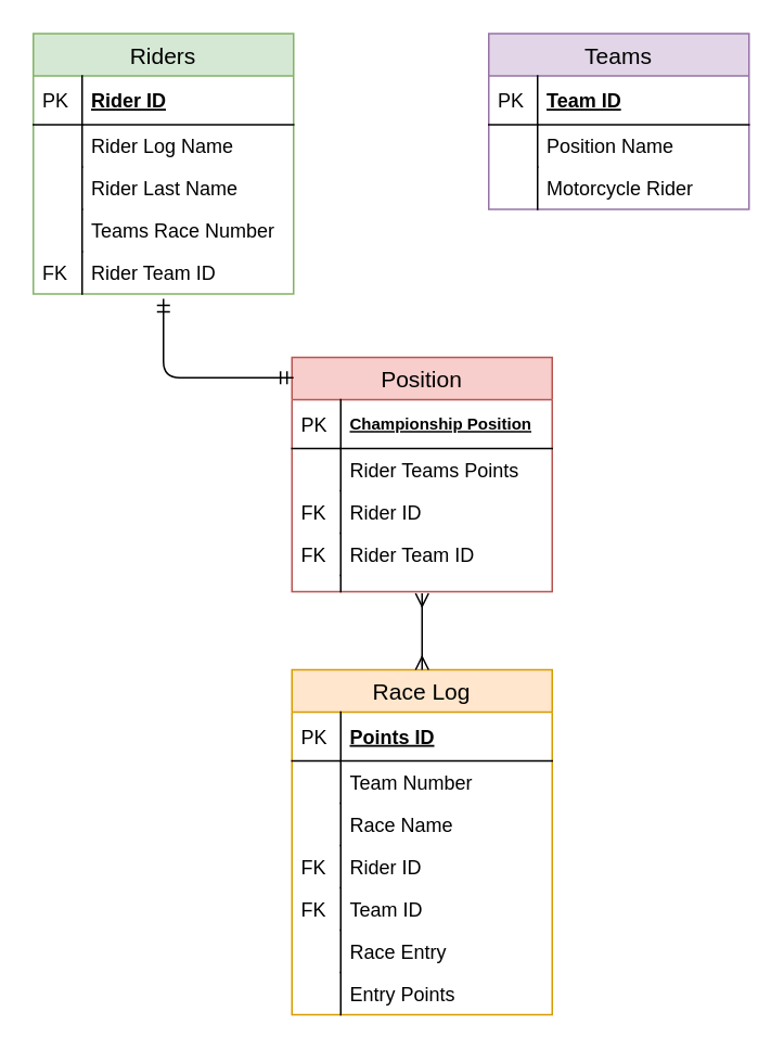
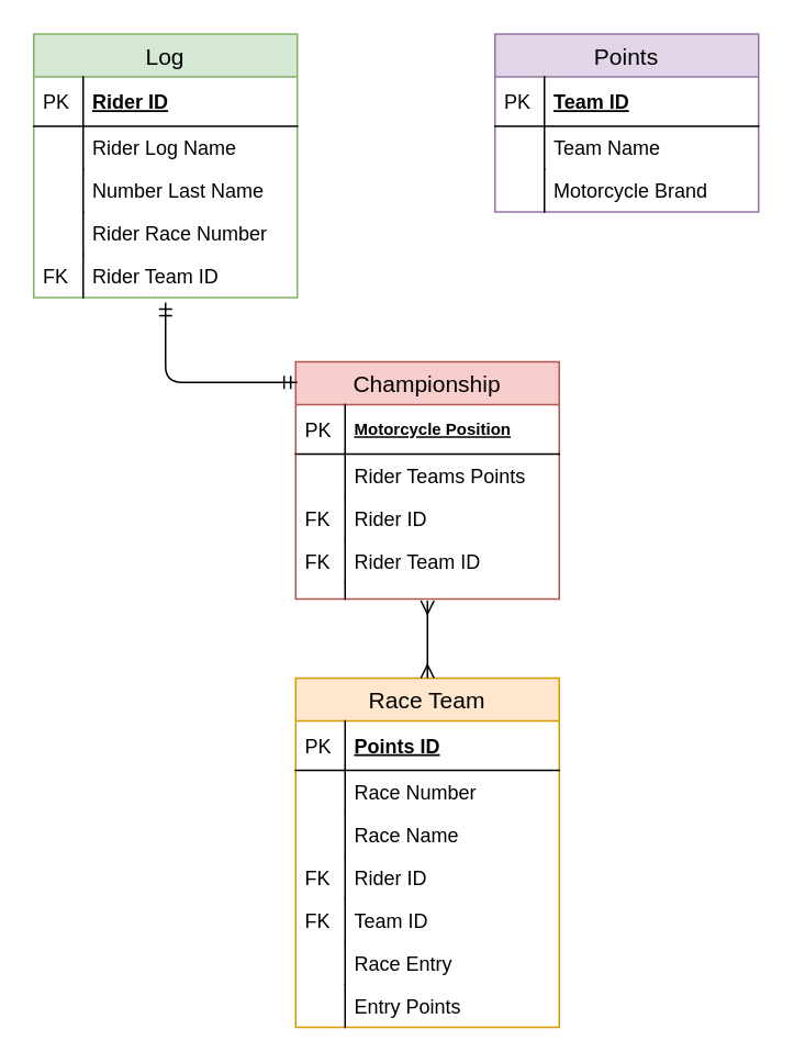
  <mxCell id="0" />
  <mxCell id="1" parent="0" />
- <mxCell id="2" value="Riders" style="swimlane;fontStyle=0;childLayout=stackLayout;horizontal=1;startSize=26;fillColor=#d5e8d4;horizontalStack=0;resizeParent=1;resizeParentMax=0;resizeLast=0;collapsible=1;marginBottom=0;swimlaneFillColor=#ffffff;align=center;fontSize=14;strokeColor=#82b366;" parent="1" vertex="1"><mxGeometry x="20" y="20" width="160" height="160" as="geometry" /></mxCell>
+ <mxCell id="2" value="Log" style="swimlane;fontStyle=0;childLayout=stackLayout;horizontal=1;startSize=26;fillColor=#d5e8d4;horizontalStack=0;resizeParent=1;resizeParentMax=0;resizeLast=0;collapsible=1;marginBottom=0;swimlaneFillColor=#ffffff;align=center;fontSize=14;strokeColor=#82b366;" parent="1" vertex="1"><mxGeometry x="20" y="20" width="160" height="160" as="geometry" /></mxCell>
  <mxCell id="3" value="Rider ID" style="shape=partialRectangle;top=0;left=0;right=0;bottom=1;align=left;verticalAlign=middle;fillColor=none;spacingLeft=34;spacingRight=4;overflow=hidden;rotatable=0;points=[[0,0.5],[1,0.5]];portConstraint=eastwest;dropTarget=0;fontStyle=5;fontSize=12;" parent="2" vertex="1"><mxGeometry y="26" width="160" height="30" as="geometry" /></mxCell>
  <mxCell id="4" value="PK" style="shape=partialRectangle;top=0;left=0;bottom=0;fillColor=none;align=left;verticalAlign=middle;spacingLeft=4;spacingRight=4;overflow=hidden;rotatable=0;points=[];portConstraint=eastwest;part=1;fontSize=12;" parent="3" vertex="1" connectable="0"><mxGeometry width="30" height="30" as="geometry" /></mxCell>
  <mxCell id="5" value="Rider Log Name" style="shape=partialRectangle;top=0;left=0;right=0;bottom=0;align=left;verticalAlign=top;fillColor=none;spacingLeft=34;spacingRight=4;overflow=hidden;rotatable=0;points=[[0,0.5],[1,0.5]];portConstraint=eastwest;dropTarget=0;fontSize=12;" parent="2" vertex="1"><mxGeometry y="56" width="160" height="26" as="geometry" /></mxCell>
  <mxCell id="6" value="" style="shape=partialRectangle;top=0;left=0;bottom=0;fillColor=none;align=left;verticalAlign=top;spacingLeft=4;spacingRight=4;overflow=hidden;rotatable=0;points=[];portConstraint=eastwest;part=1;fontSize=12;" parent="5" vertex="1" connectable="0"><mxGeometry width="30" height="26" as="geometry" /></mxCell>
- <mxCell id="7" value="Rider Last Name" style="shape=partialRectangle;top=0;left=0;right=0;bottom=0;align=left;verticalAlign=top;fillColor=none;spacingLeft=34;spacingRight=4;overflow=hidden;rotatable=0;points=[[0,0.5],[1,0.5]];portConstraint=eastwest;dropTarget=0;fontSize=12;" parent="2" vertex="1"><mxGeometry y="82" width="160" height="26" as="geometry" /></mxCell>
+ <mxCell id="7" value="Number Last Name" style="shape=partialRectangle;top=0;left=0;right=0;bottom=0;align=left;verticalAlign=top;fillColor=none;spacingLeft=34;spacingRight=4;overflow=hidden;rotatable=0;points=[[0,0.5],[1,0.5]];portConstraint=eastwest;dropTarget=0;fontSize=12;" parent="2" vertex="1"><mxGeometry y="82" width="160" height="26" as="geometry" /></mxCell>
  <mxCell id="8" value="" style="shape=partialRectangle;top=0;left=0;bottom=0;fillColor=none;align=left;verticalAlign=top;spacingLeft=4;spacingRight=4;overflow=hidden;rotatable=0;points=[];portConstraint=eastwest;part=1;fontSize=12;" parent="7" vertex="1" connectable="0"><mxGeometry width="30" height="26" as="geometry" /></mxCell>
- <mxCell id="9" value="Teams Race Number" style="shape=partialRectangle;top=0;left=0;right=0;bottom=0;align=left;verticalAlign=top;fillColor=none;spacingLeft=34;spacingRight=4;overflow=hidden;rotatable=0;points=[[0,0.5],[1,0.5]];portConstraint=eastwest;dropTarget=0;fontSize=12;" parent="2" vertex="1"><mxGeometry y="108" width="160" height="26" as="geometry" /></mxCell>
+ <mxCell id="9" value="Rider Race Number" style="shape=partialRectangle;top=0;left=0;right=0;bottom=0;align=left;verticalAlign=top;fillColor=none;spacingLeft=34;spacingRight=4;overflow=hidden;rotatable=0;points=[[0,0.5],[1,0.5]];portConstraint=eastwest;dropTarget=0;fontSize=12;" parent="2" vertex="1"><mxGeometry y="108" width="160" height="26" as="geometry" /></mxCell>
  <mxCell id="10" value="" style="shape=partialRectangle;top=0;left=0;bottom=0;fillColor=none;align=left;verticalAlign=top;spacingLeft=4;spacingRight=4;overflow=hidden;rotatable=0;points=[];portConstraint=eastwest;part=1;fontSize=12;" parent="9" vertex="1" connectable="0"><mxGeometry width="30" height="26" as="geometry" /></mxCell>
  <mxCell id="11" value="Rider Team ID" style="shape=partialRectangle;top=0;left=0;right=0;bottom=0;align=left;verticalAlign=top;fillColor=none;spacingLeft=34;spacingRight=4;overflow=hidden;rotatable=0;points=[[0,0.5],[1,0.5]];portConstraint=eastwest;dropTarget=0;fontSize=12;" parent="2" vertex="1"><mxGeometry y="134" width="160" height="26" as="geometry" /></mxCell>
  <mxCell id="12" value="FK" style="shape=partialRectangle;top=0;left=0;bottom=0;fillColor=none;align=left;verticalAlign=top;spacingLeft=4;spacingRight=4;overflow=hidden;rotatable=0;points=[];portConstraint=eastwest;part=1;fontSize=12;" parent="11" vertex="1" connectable="0"><mxGeometry width="30" height="26" as="geometry" /></mxCell>
  <mxCell id="13" value="" style="shape=partialRectangle;top=0;left=0;right=0;bottom=0;align=left;verticalAlign=top;fillColor=none;spacingLeft=34;spacingRight=4;overflow=hidden;rotatable=0;points=[[0,0.5],[1,0.5]];portConstraint=eastwest;dropTarget=0;fontSize=12;" parent="2" vertex="1"><mxGeometry y="160" width="160" as="geometry" /></mxCell>
  <mxCell id="14" value="" style="shape=partialRectangle;top=0;left=0;bottom=0;fillColor=none;align=left;verticalAlign=top;spacingLeft=4;spacingRight=4;overflow=hidden;rotatable=0;points=[];portConstraint=eastwest;part=1;fontSize=12;" parent="13" vertex="1" connectable="0"><mxGeometry width="30" as="geometry" /></mxCell>
- <mxCell id="15" value="Teams" style="swimlane;fontStyle=0;childLayout=stackLayout;horizontal=1;startSize=26;fillColor=#e1d5e7;horizontalStack=0;resizeParent=1;resizeParentMax=0;resizeLast=0;collapsible=1;marginBottom=0;swimlaneFillColor=#ffffff;align=center;fontSize=14;strokeColor=#9673a6;" parent="1" vertex="1"><mxGeometry x="300" y="20" width="160" height="108" as="geometry"><mxRectangle x="320" y="216" width="70" height="26" as="alternateBounds" /></mxGeometry></mxCell>
+ <mxCell id="15" value="Points" style="swimlane;fontStyle=0;childLayout=stackLayout;horizontal=1;startSize=26;fillColor=#e1d5e7;horizontalStack=0;resizeParent=1;resizeParentMax=0;resizeLast=0;collapsible=1;marginBottom=0;swimlaneFillColor=#ffffff;align=center;fontSize=14;strokeColor=#9673a6;" parent="1" vertex="1"><mxGeometry x="300" y="20" width="160" height="108" as="geometry"><mxRectangle x="320" y="216" width="70" height="26" as="alternateBounds" /></mxGeometry></mxCell>
  <mxCell id="16" value="Team ID" style="shape=partialRectangle;top=0;left=0;right=0;bottom=1;align=left;verticalAlign=middle;fillColor=none;spacingLeft=34;spacingRight=4;overflow=hidden;rotatable=0;points=[[0,0.5],[1,0.5]];portConstraint=eastwest;dropTarget=0;fontStyle=5;fontSize=12;" parent="15" vertex="1"><mxGeometry y="26" width="160" height="30" as="geometry" /></mxCell>
  <mxCell id="17" value="PK" style="shape=partialRectangle;top=0;left=0;bottom=0;fillColor=none;align=left;verticalAlign=middle;spacingLeft=4;spacingRight=4;overflow=hidden;rotatable=0;points=[];portConstraint=eastwest;part=1;fontSize=12;" parent="16" vertex="1" connectable="0"><mxGeometry width="30" height="30" as="geometry" /></mxCell>
- <mxCell id="18" value="Position Name" style="shape=partialRectangle;top=0;left=0;right=0;bottom=0;align=left;verticalAlign=top;fillColor=none;spacingLeft=34;spacingRight=4;overflow=hidden;rotatable=0;points=[[0,0.5],[1,0.5]];portConstraint=eastwest;dropTarget=0;fontSize=12;" parent="15" vertex="1"><mxGeometry y="56" width="160" height="26" as="geometry" /></mxCell>
+ <mxCell id="18" value="Team Name" style="shape=partialRectangle;top=0;left=0;right=0;bottom=0;align=left;verticalAlign=top;fillColor=none;spacingLeft=34;spacingRight=4;overflow=hidden;rotatable=0;points=[[0,0.5],[1,0.5]];portConstraint=eastwest;dropTarget=0;fontSize=12;" parent="15" vertex="1"><mxGeometry y="56" width="160" height="26" as="geometry" /></mxCell>
  <mxCell id="19" value="" style="shape=partialRectangle;top=0;left=0;bottom=0;fillColor=none;align=left;verticalAlign=top;spacingLeft=4;spacingRight=4;overflow=hidden;rotatable=0;points=[];portConstraint=eastwest;part=1;fontSize=12;" parent="18" vertex="1" connectable="0"><mxGeometry width="30" height="26" as="geometry" /></mxCell>
- <mxCell id="20" value="Motorcycle Rider" style="shape=partialRectangle;top=0;left=0;right=0;bottom=0;align=left;verticalAlign=top;fillColor=none;spacingLeft=34;spacingRight=4;overflow=hidden;rotatable=0;points=[[0,0.5],[1,0.5]];portConstraint=eastwest;dropTarget=0;fontSize=12;" parent="15" vertex="1"><mxGeometry y="82" width="160" height="26" as="geometry" /></mxCell>
+ <mxCell id="20" value="Motorcycle Brand" style="shape=partialRectangle;top=0;left=0;right=0;bottom=0;align=left;verticalAlign=top;fillColor=none;spacingLeft=34;spacingRight=4;overflow=hidden;rotatable=0;points=[[0,0.5],[1,0.5]];portConstraint=eastwest;dropTarget=0;fontSize=12;" parent="15" vertex="1"><mxGeometry y="82" width="160" height="26" as="geometry" /></mxCell>
  <mxCell id="21" value="" style="shape=partialRectangle;top=0;left=0;bottom=0;fillColor=none;align=left;verticalAlign=top;spacingLeft=4;spacingRight=4;overflow=hidden;rotatable=0;points=[];portConstraint=eastwest;part=1;fontSize=12;" parent="20" vertex="1" connectable="0"><mxGeometry width="30" height="26" as="geometry" /></mxCell>
  <mxCell id="22" value="" style="shape=partialRectangle;top=0;left=0;right=0;bottom=0;align=left;verticalAlign=top;fillColor=none;spacingLeft=34;spacingRight=4;overflow=hidden;rotatable=0;points=[[0,0.5],[1,0.5]];portConstraint=eastwest;dropTarget=0;fontSize=12;" parent="15" vertex="1"><mxGeometry y="108" width="160" as="geometry" /></mxCell>
  <mxCell id="23" value="" style="shape=partialRectangle;top=0;left=0;bottom=0;fillColor=none;align=left;verticalAlign=top;spacingLeft=4;spacingRight=4;overflow=hidden;rotatable=0;points=[];portConstraint=eastwest;part=1;fontSize=12;" parent="22" vertex="1" connectable="0"><mxGeometry width="30" as="geometry" /></mxCell>
- <mxCell id="24" value="Race Log" style="swimlane;fontStyle=0;childLayout=stackLayout;horizontal=1;startSize=26;fillColor=#ffe6cc;horizontalStack=0;resizeParent=1;resizeParentMax=0;resizeLast=0;collapsible=1;marginBottom=0;swimlaneFillColor=#ffffff;align=center;fontSize=14;strokeColor=#d79b00;" parent="1" vertex="1"><mxGeometry x="179" y="411" width="160" height="212" as="geometry" /></mxCell>
+ <mxCell id="24" value="Race Team" style="swimlane;fontStyle=0;childLayout=stackLayout;horizontal=1;startSize=26;fillColor=#ffe6cc;horizontalStack=0;resizeParent=1;resizeParentMax=0;resizeLast=0;collapsible=1;marginBottom=0;swimlaneFillColor=#ffffff;align=center;fontSize=14;strokeColor=#d79b00;" parent="1" vertex="1"><mxGeometry x="179" y="411" width="160" height="212" as="geometry" /></mxCell>
  <mxCell id="25" value="Points ID" style="shape=partialRectangle;top=0;left=0;right=0;bottom=1;align=left;verticalAlign=middle;fillColor=none;spacingLeft=34;spacingRight=4;overflow=hidden;rotatable=0;points=[[0,0.5],[1,0.5]];portConstraint=eastwest;dropTarget=0;fontStyle=5;fontSize=12;" parent="24" vertex="1"><mxGeometry y="26" width="160" height="30" as="geometry" /></mxCell>
  <mxCell id="26" value="PK" style="shape=partialRectangle;top=0;left=0;bottom=0;fillColor=none;align=left;verticalAlign=middle;spacingLeft=4;spacingRight=4;overflow=hidden;rotatable=0;points=[];portConstraint=eastwest;part=1;fontSize=12;" parent="25" vertex="1" connectable="0"><mxGeometry width="30" height="30" as="geometry" /></mxCell>
- <mxCell id="27" value="Team Number" style="shape=partialRectangle;top=0;left=0;right=0;bottom=0;align=left;verticalAlign=top;fillColor=none;spacingLeft=34;spacingRight=4;overflow=hidden;rotatable=0;points=[[0,0.5],[1,0.5]];portConstraint=eastwest;dropTarget=0;fontSize=12;" parent="24" vertex="1"><mxGeometry y="56" width="160" height="26" as="geometry" /></mxCell>
+ <mxCell id="27" value="Race Number" style="shape=partialRectangle;top=0;left=0;right=0;bottom=0;align=left;verticalAlign=top;fillColor=none;spacingLeft=34;spacingRight=4;overflow=hidden;rotatable=0;points=[[0,0.5],[1,0.5]];portConstraint=eastwest;dropTarget=0;fontSize=12;" parent="24" vertex="1"><mxGeometry y="56" width="160" height="26" as="geometry" /></mxCell>
  <mxCell id="28" value="" style="shape=partialRectangle;top=0;left=0;bottom=0;fillColor=none;align=left;verticalAlign=top;spacingLeft=4;spacingRight=4;overflow=hidden;rotatable=0;points=[];portConstraint=eastwest;part=1;fontSize=12;" parent="27" vertex="1" connectable="0"><mxGeometry width="30" height="26" as="geometry" /></mxCell>
  <mxCell id="29" value="Race Name" style="shape=partialRectangle;top=0;left=0;right=0;bottom=0;align=left;verticalAlign=top;fillColor=none;spacingLeft=34;spacingRight=4;overflow=hidden;rotatable=0;points=[[0,0.5],[1,0.5]];portConstraint=eastwest;dropTarget=0;fontSize=12;" parent="24" vertex="1"><mxGeometry y="82" width="160" height="26" as="geometry" /></mxCell>
  <mxCell id="30" value="" style="shape=partialRectangle;top=0;left=0;bottom=0;fillColor=none;align=left;verticalAlign=top;spacingLeft=4;spacingRight=4;overflow=hidden;rotatable=0;points=[];portConstraint=eastwest;part=1;fontSize=12;" parent="29" vertex="1" connectable="0"><mxGeometry width="30" height="26" as="geometry" /></mxCell>
  <mxCell id="31" value="Rider ID" style="shape=partialRectangle;top=0;left=0;right=0;bottom=0;align=left;verticalAlign=top;fillColor=none;spacingLeft=34;spacingRight=4;overflow=hidden;rotatable=0;points=[[0,0.5],[1,0.5]];portConstraint=eastwest;dropTarget=0;fontSize=12;" parent="24" vertex="1"><mxGeometry y="108" width="160" height="26" as="geometry" /></mxCell>
  <mxCell id="32" value="FK" style="shape=partialRectangle;top=0;left=0;bottom=0;fillColor=none;align=left;verticalAlign=top;spacingLeft=4;spacingRight=4;overflow=hidden;rotatable=0;points=[];portConstraint=eastwest;part=1;fontSize=12;" parent="31" vertex="1" connectable="0"><mxGeometry width="30" height="26" as="geometry" /></mxCell>
  <mxCell id="33" value="Team ID" style="shape=partialRectangle;top=0;left=0;right=0;bottom=0;align=left;verticalAlign=top;fillColor=none;spacingLeft=34;spacingRight=4;overflow=hidden;rotatable=0;points=[[0,0.5],[1,0.5]];portConstraint=eastwest;dropTarget=0;fontSize=12;" parent="24" vertex="1"><mxGeometry y="134" width="160" height="26" as="geometry" /></mxCell>
  <mxCell id="34" value="FK" style="shape=partialRectangle;top=0;left=0;bottom=0;fillColor=none;align=left;verticalAlign=top;spacingLeft=4;spacingRight=4;overflow=hidden;rotatable=0;points=[];portConstraint=eastwest;part=1;fontSize=12;" parent="33" vertex="1" connectable="0"><mxGeometry width="30" height="26" as="geometry" /></mxCell>
  <mxCell id="35" value="Race Entry" style="shape=partialRectangle;top=0;left=0;right=0;bottom=0;align=left;verticalAlign=top;fillColor=none;spacingLeft=34;spacingRight=4;overflow=hidden;rotatable=0;points=[[0,0.5],[1,0.5]];portConstraint=eastwest;dropTarget=0;fontSize=12;" parent="24" vertex="1"><mxGeometry y="160" width="160" height="26" as="geometry" /></mxCell>
  <mxCell id="36" value="" style="shape=partialRectangle;top=0;left=0;bottom=0;fillColor=none;align=left;verticalAlign=top;spacingLeft=4;spacingRight=4;overflow=hidden;rotatable=0;points=[];portConstraint=eastwest;part=1;fontSize=12;" parent="35" vertex="1" connectable="0"><mxGeometry width="30" height="26" as="geometry" /></mxCell>
  <mxCell id="37" value="Entry Points" style="shape=partialRectangle;top=0;left=0;right=0;bottom=0;align=left;verticalAlign=top;fillColor=none;spacingLeft=34;spacingRight=4;overflow=hidden;rotatable=0;points=[[0,0.5],[1,0.5]];portConstraint=eastwest;dropTarget=0;fontSize=12;" parent="24" vertex="1"><mxGeometry y="186" width="160" height="26" as="geometry" /></mxCell>
  <mxCell id="38" value="" style="shape=partialRectangle;top=0;left=0;bottom=0;fillColor=none;align=left;verticalAlign=top;spacingLeft=4;spacingRight=4;overflow=hidden;rotatable=0;points=[];portConstraint=eastwest;part=1;fontSize=12;" parent="37" vertex="1" connectable="0"><mxGeometry width="30" height="26" as="geometry" /></mxCell>
  <mxCell id="39" value="" style="shape=partialRectangle;top=0;left=0;right=0;bottom=0;align=left;verticalAlign=top;fillColor=none;spacingLeft=34;spacingRight=4;overflow=hidden;rotatable=0;points=[[0,0.5],[1,0.5]];portConstraint=eastwest;dropTarget=0;fontSize=12;" parent="24" vertex="1"><mxGeometry y="212" width="160" as="geometry" /></mxCell>
  <mxCell id="40" value="" style="shape=partialRectangle;top=0;left=0;bottom=0;fillColor=none;align=left;verticalAlign=top;spacingLeft=4;spacingRight=4;overflow=hidden;rotatable=0;points=[];portConstraint=eastwest;part=1;fontSize=12;" parent="39" vertex="1" connectable="0"><mxGeometry width="30" as="geometry" /></mxCell>
- <mxCell id="41" value="Position" style="swimlane;fontStyle=0;childLayout=stackLayout;horizontal=1;startSize=26;fillColor=#f8cecc;horizontalStack=0;resizeParent=1;resizeParentMax=0;resizeLast=0;collapsible=1;marginBottom=0;swimlaneFillColor=#ffffff;align=center;fontSize=14;strokeColor=#b85450;" parent="1" vertex="1"><mxGeometry x="179" y="219" width="160" height="144" as="geometry" /></mxCell>
- <mxCell id="42" value="Championship Position" style="shape=partialRectangle;top=0;left=0;right=0;bottom=1;align=left;verticalAlign=middle;fillColor=none;spacingLeft=34;spacingRight=4;overflow=hidden;rotatable=0;points=[[0,0.5],[1,0.5]];portConstraint=eastwest;dropTarget=0;fontStyle=5;fontSize=10;" parent="41" vertex="1"><mxGeometry y="26" width="160" height="30" as="geometry" /></mxCell>
+ <mxCell id="41" value="Championship" style="swimlane;fontStyle=0;childLayout=stackLayout;horizontal=1;startSize=26;fillColor=#f8cecc;horizontalStack=0;resizeParent=1;resizeParentMax=0;resizeLast=0;collapsible=1;marginBottom=0;swimlaneFillColor=#ffffff;align=center;fontSize=14;strokeColor=#b85450;" parent="1" vertex="1"><mxGeometry x="179" y="219" width="160" height="144" as="geometry" /></mxCell>
+ <mxCell id="42" value="Motorcycle Position" style="shape=partialRectangle;top=0;left=0;right=0;bottom=1;align=left;verticalAlign=middle;fillColor=none;spacingLeft=34;spacingRight=4;overflow=hidden;rotatable=0;points=[[0,0.5],[1,0.5]];portConstraint=eastwest;dropTarget=0;fontStyle=5;fontSize=10;" parent="41" vertex="1"><mxGeometry y="26" width="160" height="30" as="geometry" /></mxCell>
  <mxCell id="43" value="PK" style="shape=partialRectangle;top=0;left=0;bottom=0;fillColor=none;align=left;verticalAlign=middle;spacingLeft=4;spacingRight=4;overflow=hidden;rotatable=0;points=[];portConstraint=eastwest;part=1;fontSize=12;" parent="42" vertex="1" connectable="0"><mxGeometry width="30" height="30" as="geometry" /></mxCell>
  <mxCell id="44" value="Rider Teams Points" style="shape=partialRectangle;top=0;left=0;right=0;bottom=0;align=left;verticalAlign=top;fillColor=none;spacingLeft=34;spacingRight=4;overflow=hidden;rotatable=0;points=[[0,0.5],[1,0.5]];portConstraint=eastwest;dropTarget=0;fontSize=12;" parent="41" vertex="1"><mxGeometry y="56" width="160" height="26" as="geometry" /></mxCell>
  <mxCell id="45" value="" style="shape=partialRectangle;top=0;left=0;bottom=0;fillColor=none;align=left;verticalAlign=top;spacingLeft=4;spacingRight=4;overflow=hidden;rotatable=0;points=[];portConstraint=eastwest;part=1;fontSize=12;" parent="44" vertex="1" connectable="0"><mxGeometry width="30" height="26" as="geometry" /></mxCell>
  <mxCell id="46" value="Rider ID" style="shape=partialRectangle;top=0;left=0;right=0;bottom=0;align=left;verticalAlign=top;fillColor=none;spacingLeft=34;spacingRight=4;overflow=hidden;rotatable=0;points=[[0,0.5],[1,0.5]];portConstraint=eastwest;dropTarget=0;fontSize=12;" parent="41" vertex="1"><mxGeometry y="82" width="160" height="26" as="geometry" /></mxCell>
  <mxCell id="47" value="FK" style="shape=partialRectangle;top=0;left=0;bottom=0;fillColor=none;align=left;verticalAlign=top;spacingLeft=4;spacingRight=4;overflow=hidden;rotatable=0;points=[];portConstraint=eastwest;part=1;fontSize=12;" parent="46" vertex="1" connectable="0"><mxGeometry width="30" height="26" as="geometry" /></mxCell>
  <mxCell id="48" value="Rider Team ID" style="shape=partialRectangle;top=0;left=0;right=0;bottom=0;align=left;verticalAlign=top;fillColor=none;spacingLeft=34;spacingRight=4;overflow=hidden;rotatable=0;points=[[0,0.5],[1,0.5]];portConstraint=eastwest;dropTarget=0;fontSize=12;" parent="41" vertex="1"><mxGeometry y="108" width="160" height="26" as="geometry" /></mxCell>
  <mxCell id="49" value="FK" style="shape=partialRectangle;top=0;left=0;bottom=0;fillColor=none;align=left;verticalAlign=top;spacingLeft=4;spacingRight=4;overflow=hidden;rotatable=0;points=[];portConstraint=eastwest;part=1;fontSize=12;" parent="48" vertex="1" connectable="0"><mxGeometry width="30" height="26" as="geometry" /></mxCell>
  <mxCell id="50" value="" style="shape=partialRectangle;top=0;left=0;right=0;bottom=0;align=left;verticalAlign=top;fillColor=none;spacingLeft=34;spacingRight=4;overflow=hidden;rotatable=0;points=[[0,0.5],[1,0.5]];portConstraint=eastwest;dropTarget=0;fontSize=12;" parent="41" vertex="1"><mxGeometry y="134" width="160" height="10" as="geometry" /></mxCell>
  <mxCell id="51" value="" style="shape=partialRectangle;top=0;left=0;bottom=0;fillColor=none;align=left;verticalAlign=top;spacingLeft=4;spacingRight=4;overflow=hidden;rotatable=0;points=[];portConstraint=eastwest;part=1;fontSize=12;" parent="50" vertex="1" connectable="0"><mxGeometry width="30" height="10" as="geometry" /></mxCell>
  <mxCell id="52" value="" style="edgeStyle=elbowEdgeStyle;fontSize=12;html=1;endArrow=ERmandOne;startArrow=ERmandOne;entryX=0.5;entryY=1.115;entryDx=0;entryDy=0;entryPerimeter=0;exitX=0.006;exitY=0.087;exitDx=0;exitDy=0;exitPerimeter=0;" parent="1" source="41" target="11" edge="1"><mxGeometry width="100" height="100" relative="1" as="geometry"><mxPoint x="60" y="317" as="sourcePoint" /><mxPoint x="160" y="217" as="targetPoint" /><Array as="points"><mxPoint x="100" y="209" /></Array></mxGeometry></mxCell>
  <mxCell id="53" value="" style="fontSize=12;html=1;endArrow=ERmany;startArrow=ERmany;entryX=0.5;entryY=1.1;entryDx=0;entryDy=0;entryPerimeter=0;exitX=0.5;exitY=0;exitDx=0;exitDy=0;" edge="1" parent="1" source="24" target="50"><mxGeometry width="100" height="100" relative="1" as="geometry"><mxPoint x="-10" y="749" as="sourcePoint" /><mxPoint x="90" y="649" as="targetPoint" /></mxGeometry></mxCell>
